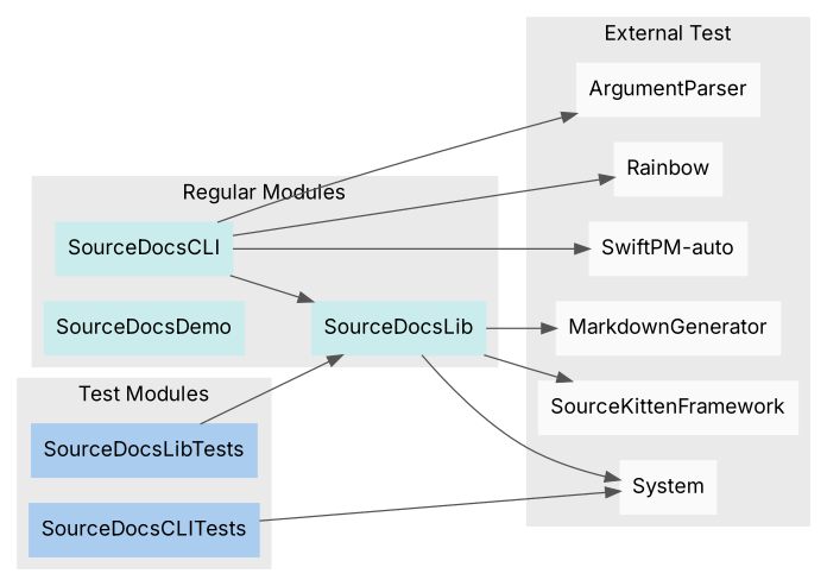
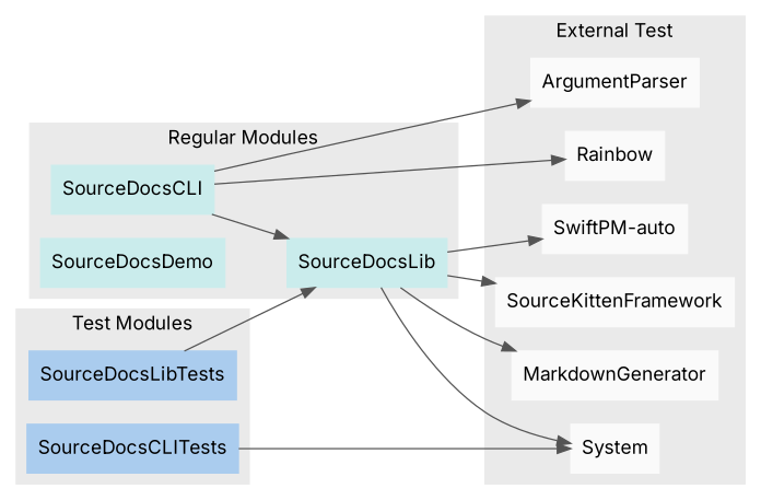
  digraph {
    color="#eaeaea"
    fontname=Inter
    rankdir=LR
    style=filled
    node [color="#fafafa" fontname=Inter shape=box style=filled]
    edge [color="#545454" fontname=Inter]
    SourceDocsCLI [color="#caecec"]
    SourceDocsLib [color="#caecec"]
    SourceDocsDemo [color="#caecec"]
    SourceDocsCLITests [color="#aaccee"]
    SourceDocsLibTests [color="#aaccee"]
    ArgumentParser
    MarkdownGenerator
    Rainbow
    SourceKittenFramework
    "SwiftPM-auto"
    System
    subgraph cluster_1 {
      label="Regular Modules"
      SourceDocsCLI
      SourceDocsLib
      SourceDocsDemo
    }
    subgraph cluster_2 {
      label="Test Modules"
      SourceDocsCLITests
      SourceDocsLibTests
    }
    subgraph cluster_3 {
      label="External Test"
      ArgumentParser
      MarkdownGenerator
      Rainbow
      SourceKittenFramework
      "SwiftPM-auto"
      System
    }
    SourceDocsCLI -> SourceDocsLib
    SourceDocsCLI -> ArgumentParser
    SourceDocsCLI -> Rainbow
    SourceDocsLib -> MarkdownGenerator
    SourceDocsLib -> SourceKittenFramework
-   SourceDocsCLI -> "SwiftPM-auto"
+   SourceDocsLib -> "SwiftPM-auto"
    SourceDocsLib -> System
    SourceDocsCLITests -> System
    SourceDocsLibTests -> SourceDocsLib
  }
